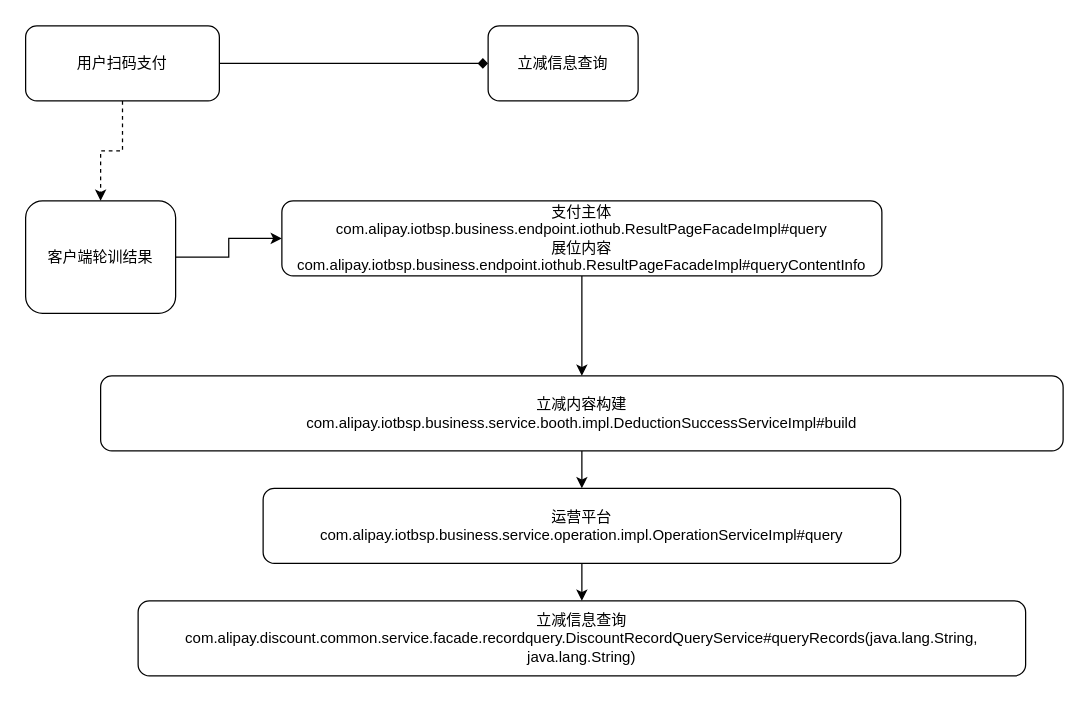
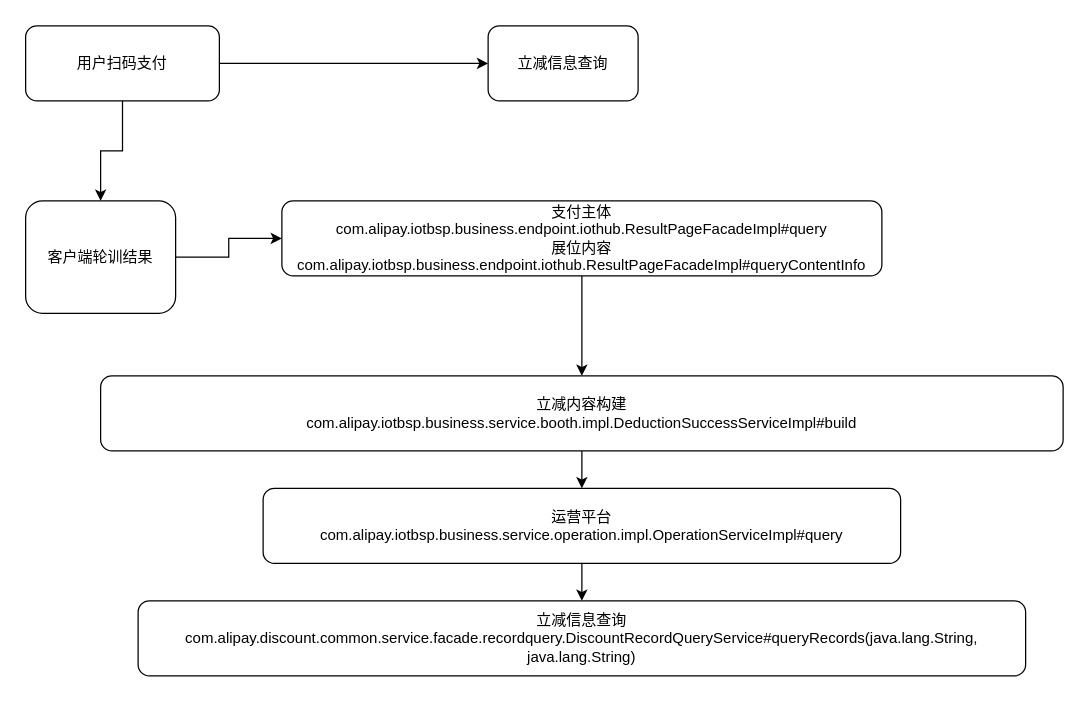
  <mxCell id="0" />
  <mxCell id="1" parent="0" />
- <mxCell id="2" value="" style="edgeStyle=orthogonalEdgeStyle;rounded=0;orthogonalLoop=1;jettySize=auto;html=1;entryX=0;entryY=0.5;entryDx=0;entryDy=0;endArrow=diamond;" edge="1" parent="1" source="4" target="5"><mxGeometry relative="1" as="geometry"><mxPoint x="500" y="50" as="targetPoint" /></mxGeometry></mxCell>
- <mxCell id="3" value="" style="edgeStyle=orthogonalEdgeStyle;rounded=0;orthogonalLoop=1;jettySize=auto;html=1;dashed=1;" edge="1" parent="1" source="4" target="7"><mxGeometry relative="1" as="geometry" /></mxCell>
+ <mxCell id="2" value="" style="edgeStyle=orthogonalEdgeStyle;rounded=0;orthogonalLoop=1;jettySize=auto;html=1;entryX=0;entryY=0.5;entryDx=0;entryDy=0;" edge="1" parent="1" source="4" target="5"><mxGeometry relative="1" as="geometry"><mxPoint x="500" y="50" as="targetPoint" /></mxGeometry></mxCell>
+ <mxCell id="3" value="" style="edgeStyle=orthogonalEdgeStyle;rounded=0;orthogonalLoop=1;jettySize=auto;html=1;" edge="1" parent="1" source="4" target="7"><mxGeometry relative="1" as="geometry" /></mxCell>
  <mxCell id="4" value="用户扫码支付" style="rounded=1;whiteSpace=wrap;html=1;" vertex="1" parent="1"><mxGeometry x="20" y="20" width="155" height="60" as="geometry" /></mxCell>
  <mxCell id="5" value="立减信息查询" style="whiteSpace=wrap;html=1;rounded=1;" vertex="1" parent="1"><mxGeometry x="390" y="20" width="120" height="60" as="geometry" /></mxCell>
  <mxCell id="6" value="" style="edgeStyle=orthogonalEdgeStyle;rounded=0;orthogonalLoop=1;jettySize=auto;html=1;" edge="1" parent="1" source="7" target="9"><mxGeometry relative="1" as="geometry" /></mxCell>
  <mxCell id="7" value="客户端轮训结果" style="whiteSpace=wrap;html=1;rounded=1;" vertex="1" parent="1"><mxGeometry x="20" y="160" width="120" height="90" as="geometry" /></mxCell>
  <mxCell id="8" value="" style="edgeStyle=orthogonalEdgeStyle;rounded=0;orthogonalLoop=1;jettySize=auto;html=1;" edge="1" parent="1" source="9" target="12"><mxGeometry relative="1" as="geometry" /></mxCell>
  <mxCell id="9" value="支付主体&lt;br&gt;com.alipay.iotbsp.business.endpoint.iothub.ResultPageFacadeImpl#query&lt;br&gt;展位内容&lt;br&gt;com.alipay.iotbsp.business.endpoint.iothub.ResultPageFacadeImpl#queryContentInfo" style="whiteSpace=wrap;html=1;rounded=1;" vertex="1" parent="1"><mxGeometry x="225" y="160" width="480" height="60" as="geometry" /></mxCell>
  <mxCell id="10" value="" style="edgeStyle=orthogonalEdgeStyle;rounded=0;orthogonalLoop=1;jettySize=auto;html=1;exitX=0.5;exitY=1;exitDx=0;exitDy=0;" edge="1" parent="1" source="14" target="13"><mxGeometry relative="1" as="geometry"><mxPoint x="465" y="440" as="sourcePoint" /></mxGeometry></mxCell>
  <mxCell id="11" value="" style="edgeStyle=orthogonalEdgeStyle;rounded=0;orthogonalLoop=1;jettySize=auto;html=1;" edge="1" parent="1" source="12" target="14"><mxGeometry relative="1" as="geometry" /></mxCell>
  <mxCell id="12" value="立减内容构建&lt;br&gt;com.alipay.iotbsp.business.service.booth.impl.DeductionSuccessServiceImpl#build" style="whiteSpace=wrap;html=1;rounded=1;" vertex="1" parent="1"><mxGeometry x="80" y="300" width="770" height="60" as="geometry" /></mxCell>
  <mxCell id="13" value="立减信息查询&lt;br&gt;com.alipay.discount.common.service.facade.recordquery.DiscountRecordQueryService#queryRecords(java.lang.String, java.lang.String)" style="whiteSpace=wrap;html=1;rounded=1;" vertex="1" parent="1"><mxGeometry x="110" y="480" width="710" height="60" as="geometry" /></mxCell>
  <mxCell id="14" value="运营平台&lt;br&gt;com.alipay.iotbsp.business.service.operation.impl.OperationServiceImpl#query" style="whiteSpace=wrap;html=1;rounded=1;" vertex="1" parent="1"><mxGeometry x="210" y="390" width="510" height="60" as="geometry" /></mxCell>
